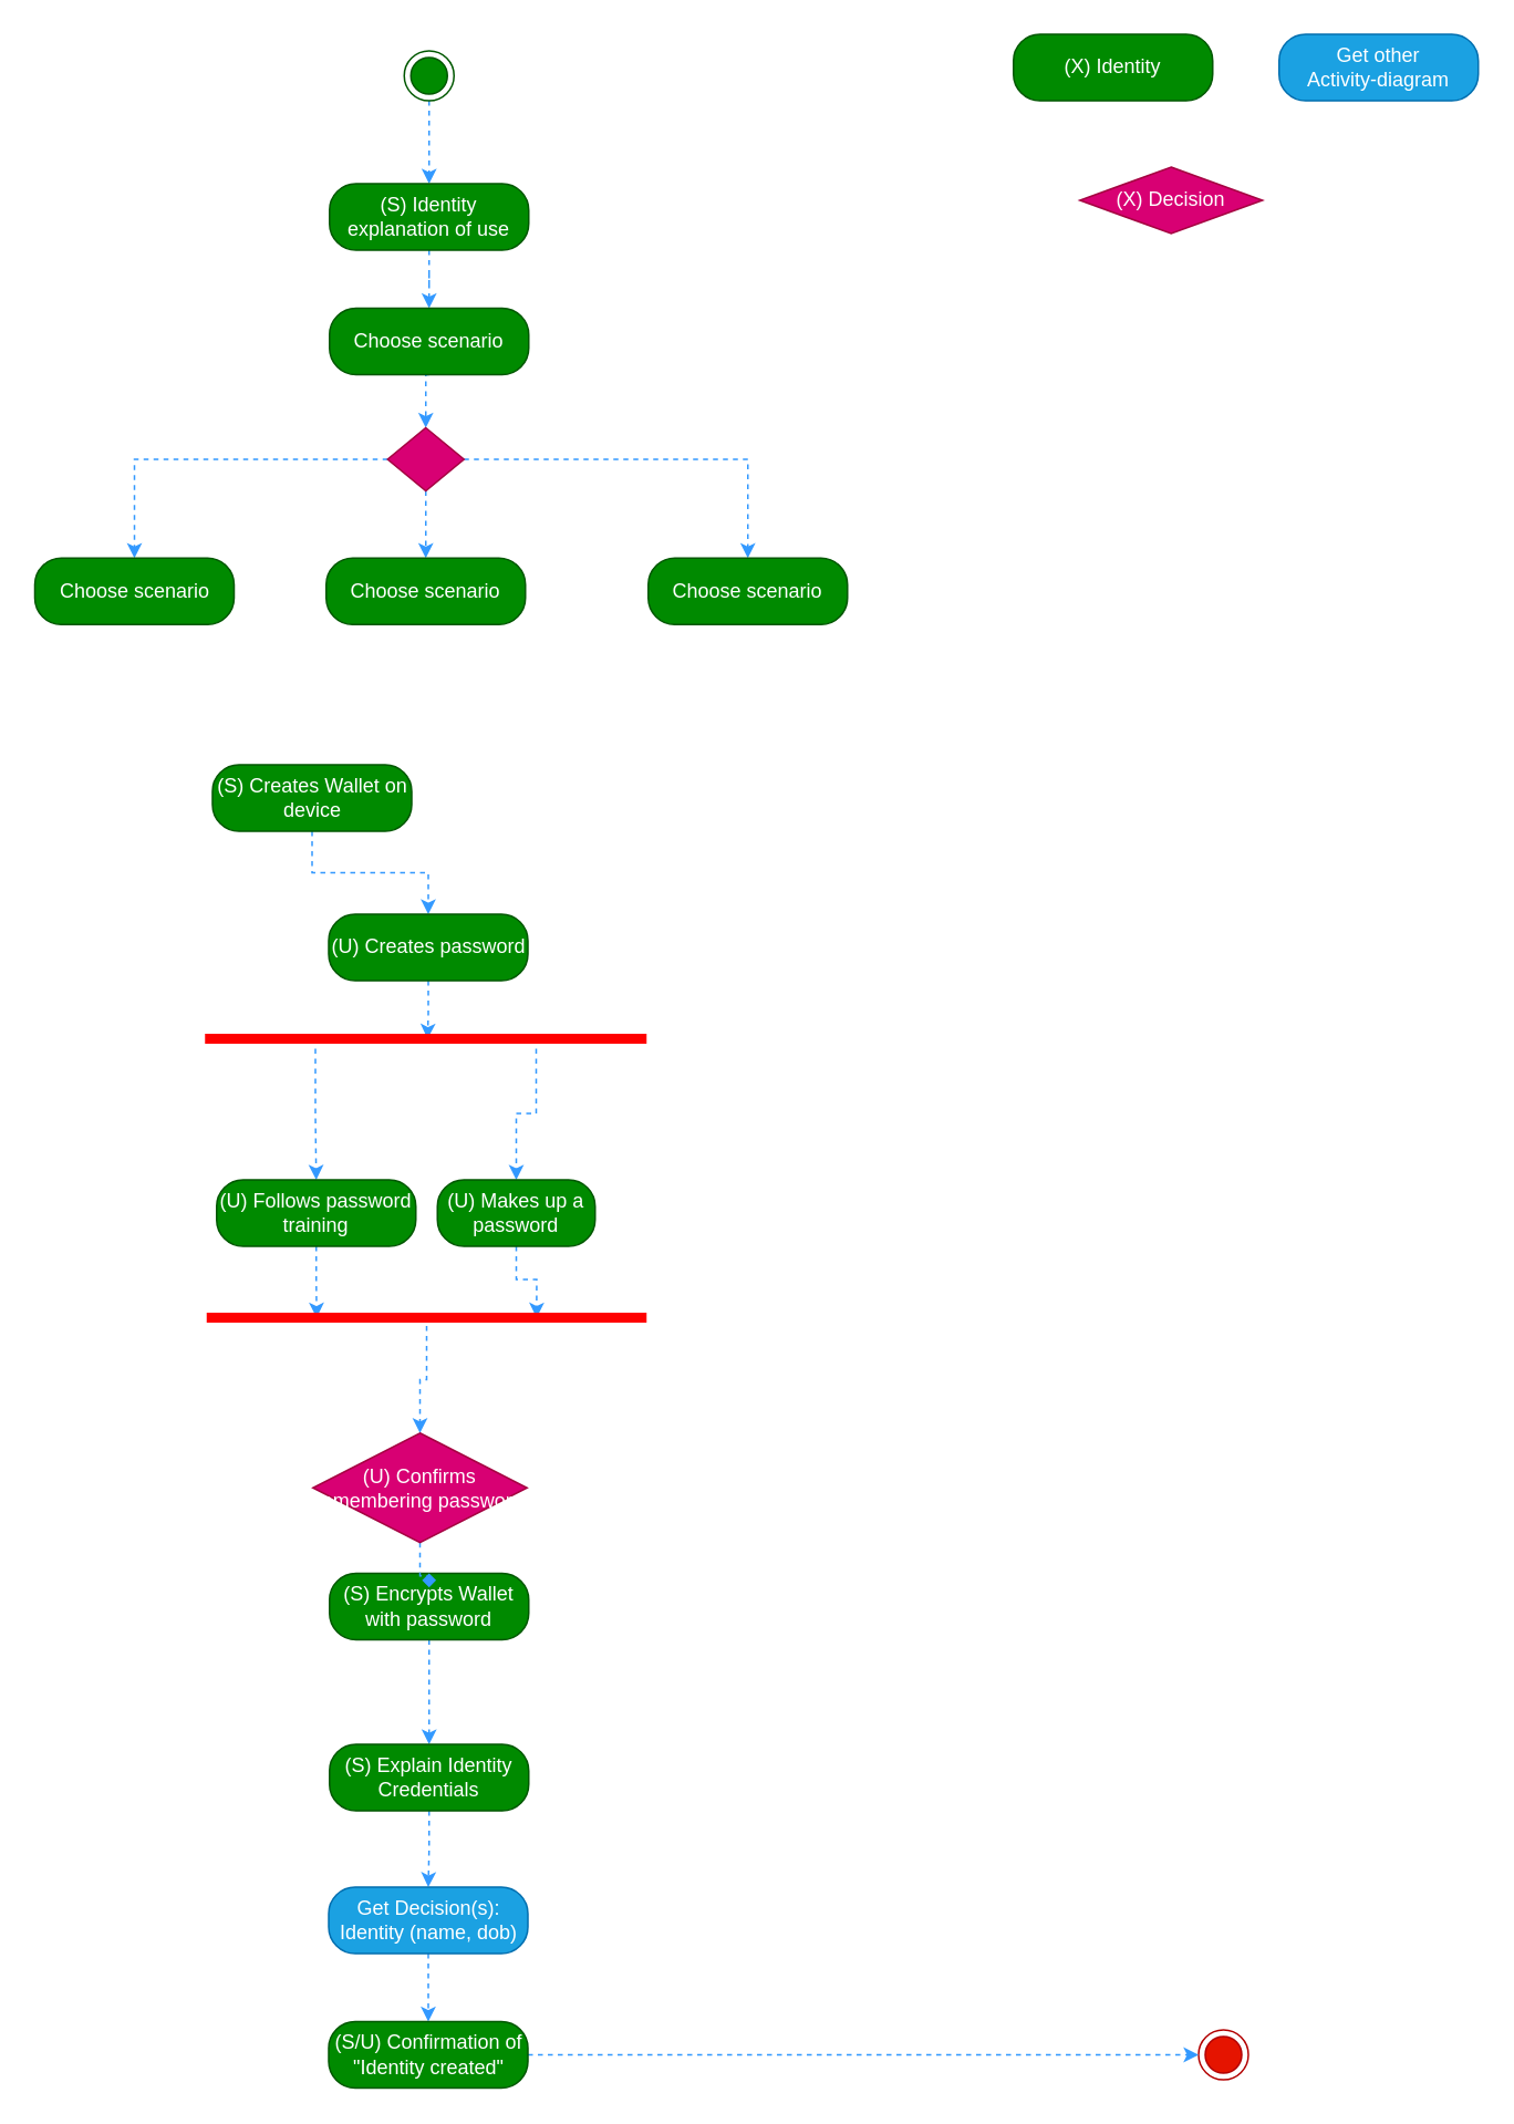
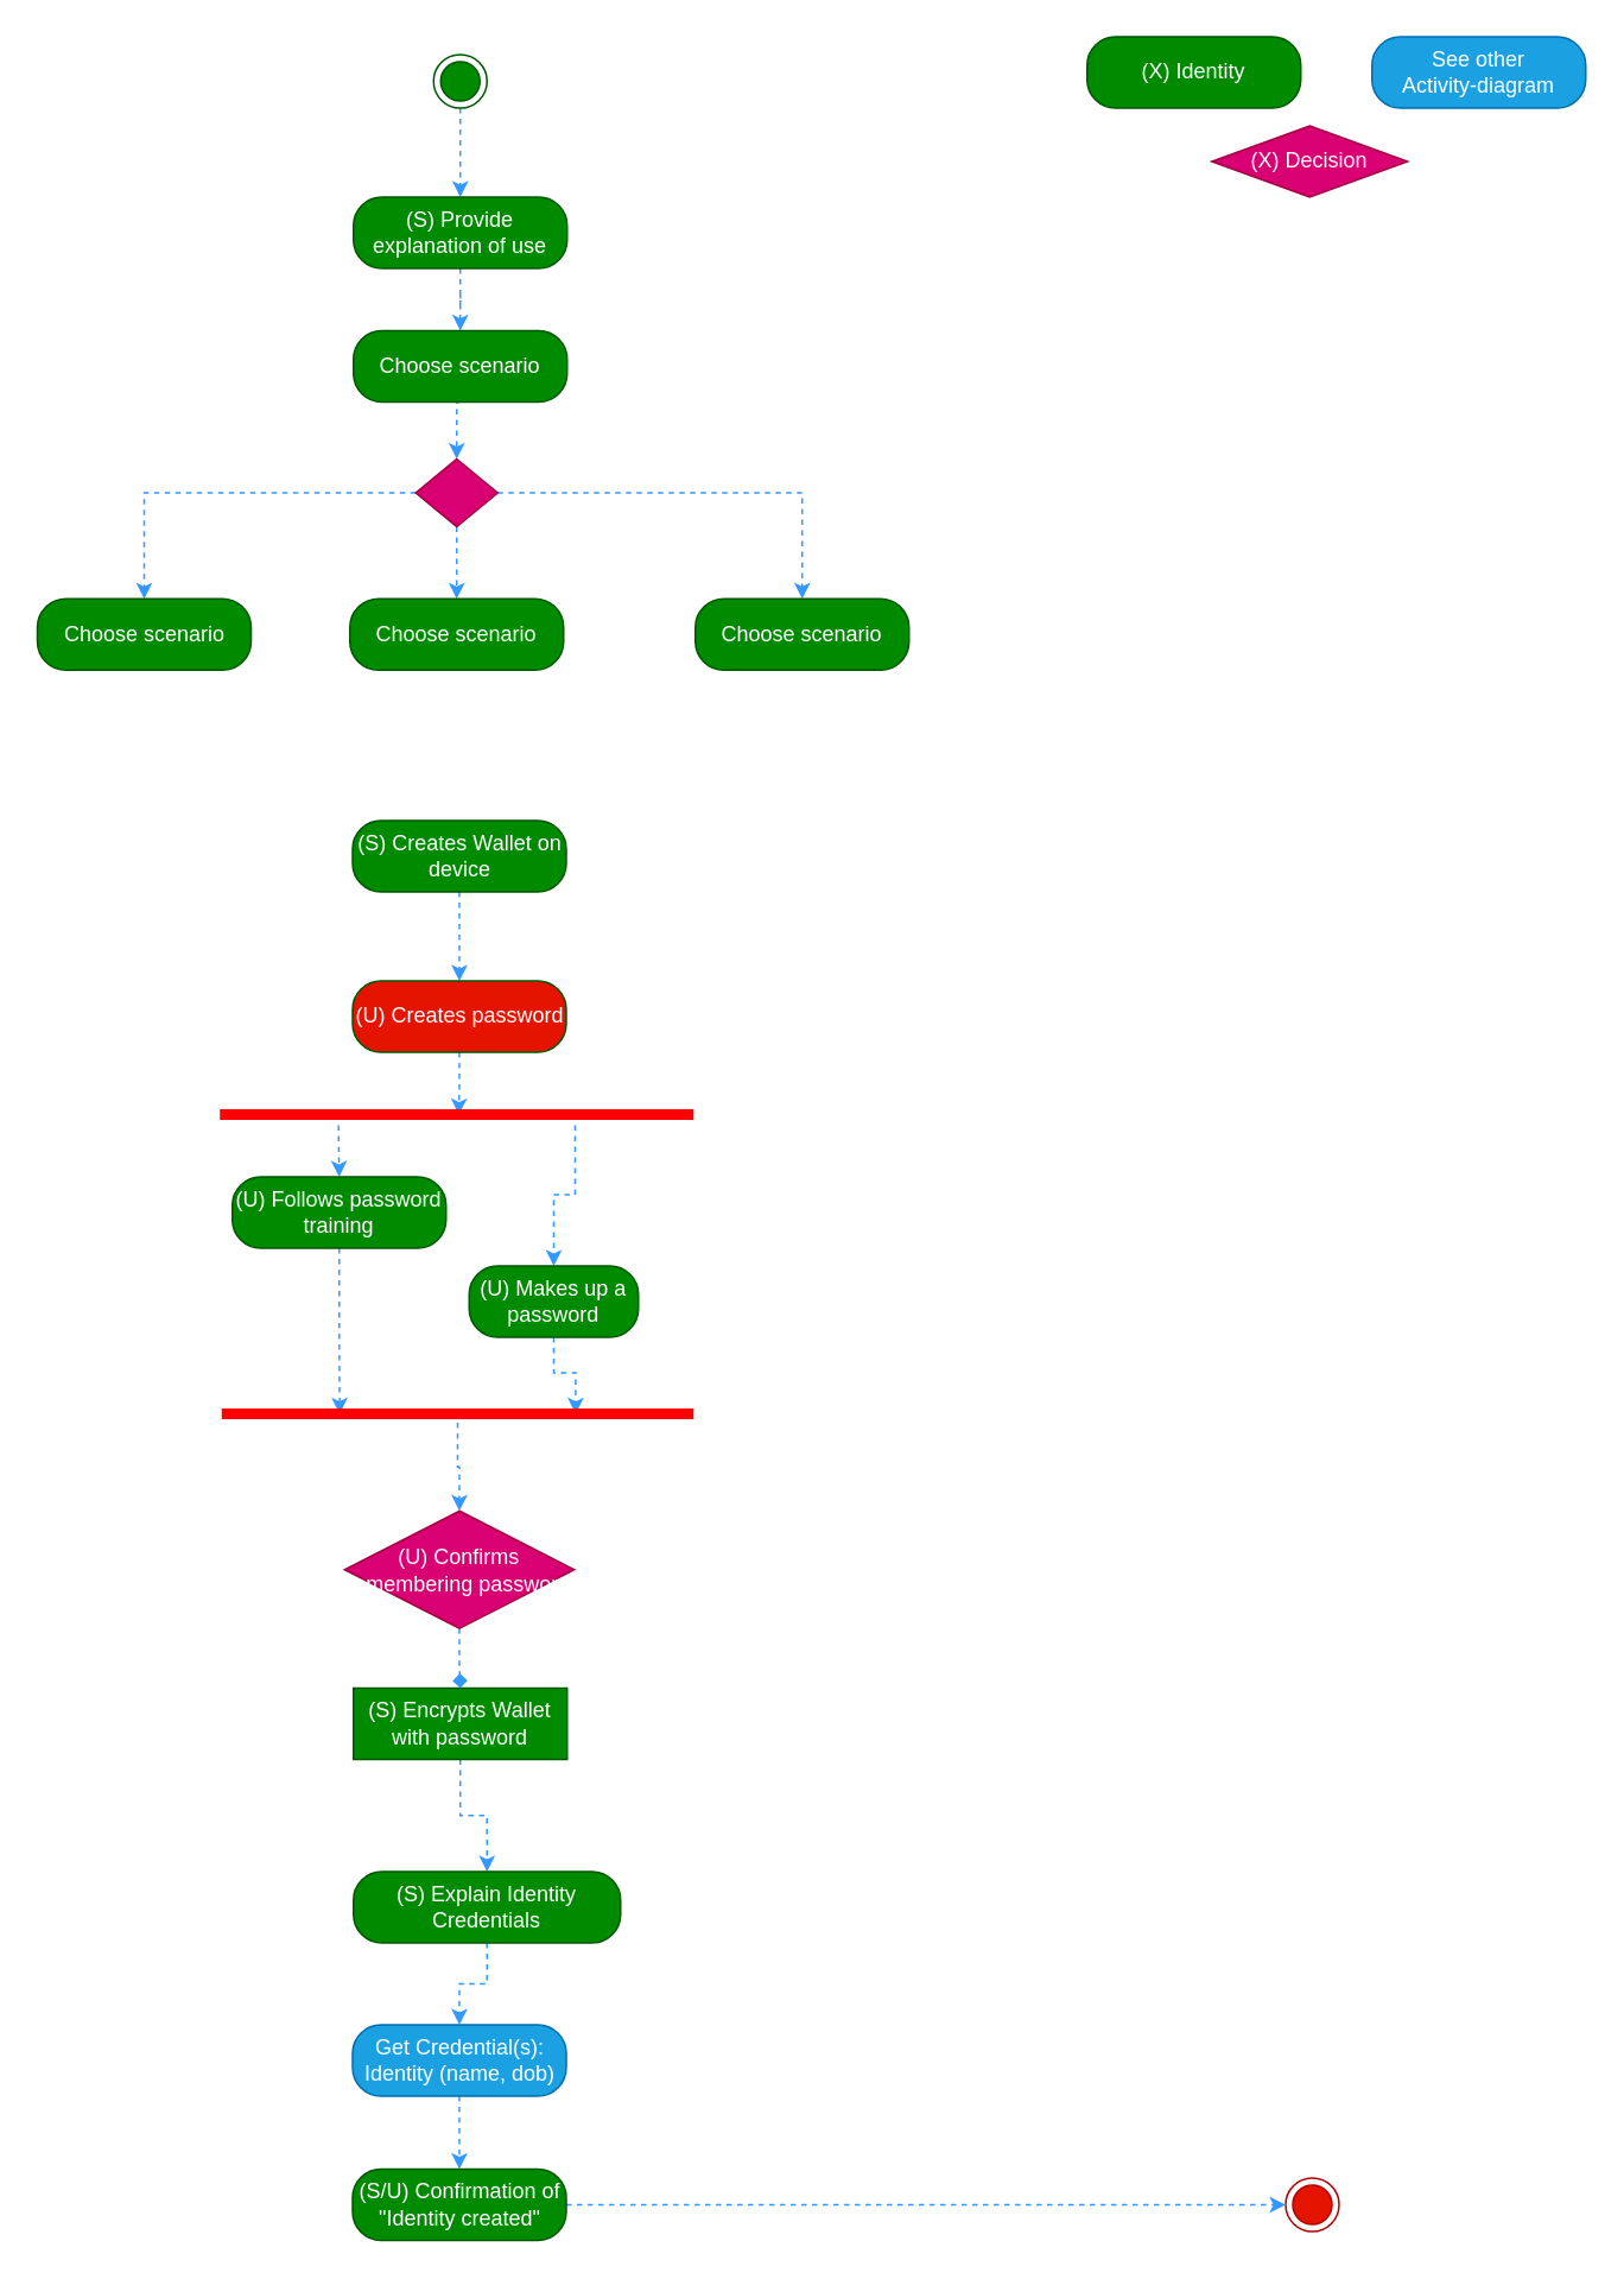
  <mxCell id="0" />
  <mxCell id="1" parent="0" />
  <mxCell id="2" style="edgeStyle=orthogonalEdgeStyle;rounded=0;orthogonalLoop=1;jettySize=auto;html=1;entryX=0.5;entryY=0;entryDx=0;entryDy=0;strokeColor=#3399FF;fontColor=#ffffff;dashed=1;" parent="1" source="3" target="5" edge="1"><mxGeometry relative="1" as="geometry" /></mxCell>
  <mxCell id="3" value="" style="ellipse;html=1;shape=endState;fillColor=#008a00;strokeColor=#005700;fontColor=#ffffff;" parent="1" vertex="1"><mxGeometry x="243" y="30" width="30" height="30" as="geometry" /></mxCell>
  <mxCell id="4" style="edgeStyle=orthogonalEdgeStyle;rounded=0;orthogonalLoop=1;jettySize=auto;html=1;entryX=0.5;entryY=0;entryDx=0;entryDy=0;dashed=1;strokeColor=#3399FF;fontColor=#000000;" parent="1" source="5" target="34" edge="1"><mxGeometry relative="1" as="geometry" /></mxCell>
- <mxCell id="5" value="(S) Identity explanation of use" style="rounded=1;whiteSpace=wrap;html=1;arcSize=40;fillColor=#008a00;strokeColor=#005700;fontColor=#ffffff;" parent="1" vertex="1"><mxGeometry x="198" y="110" width="120" height="40" as="geometry" /></mxCell>
+ <mxCell id="5" value="(S) Provide explanation of use" style="rounded=1;whiteSpace=wrap;html=1;arcSize=40;fillColor=#008a00;strokeColor=#005700;fontColor=#ffffff;" parent="1" vertex="1"><mxGeometry x="198" y="110" width="120" height="40" as="geometry" /></mxCell>
  <mxCell id="6" value="" style="edgeStyle=orthogonalEdgeStyle;rounded=0;orthogonalLoop=1;jettySize=auto;html=1;strokeColor=#3399FF;fontColor=#ffffff;dashed=1;" parent="1" source="7" target="9" edge="1"><mxGeometry relative="1" as="geometry" /></mxCell>
- <mxCell id="7" value="(S) Creates Wallet on device&lt;br&gt;" style="rounded=1;whiteSpace=wrap;html=1;arcSize=40;fillColor=#008a00;strokeColor=#005700;fontColor=#ffffff;" parent="1" vertex="1"><mxGeometry x="127.5" y="460" width="120" height="40" as="geometry" /></mxCell>
+ <mxCell id="7" value="(S) Creates Wallet on device&lt;br&gt;" style="rounded=1;whiteSpace=wrap;html=1;arcSize=40;fillColor=#008a00;strokeColor=#005700;fontColor=#ffffff;" parent="1" vertex="1"><mxGeometry x="197.5" y="460" width="120" height="40" as="geometry" /></mxCell>
  <mxCell id="8" value="" style="edgeStyle=orthogonalEdgeStyle;rounded=0;orthogonalLoop=1;jettySize=auto;html=1;strokeColor=#3399FF;fontColor=#ffffff;entryX=0.504;entryY=0.5;entryDx=0;entryDy=0;entryPerimeter=0;dashed=1;" parent="1" source="9" target="16" edge="1"><mxGeometry relative="1" as="geometry"><mxPoint x="217" y="610" as="targetPoint" /></mxGeometry></mxCell>
- <mxCell id="9" value="(U) Creates password" style="rounded=1;whiteSpace=wrap;html=1;arcSize=40;fillColor=#008a00;strokeColor=#005700;fontColor=#ffffff;" parent="1" vertex="1"><mxGeometry x="197.5" y="550" width="120" height="40" as="geometry" /></mxCell>
- <mxCell id="10" value="Get other&lt;br&gt;Activity-diagram" style="rounded=1;whiteSpace=wrap;html=1;arcSize=40;fillColor=#1ba1e2;strokeColor=#006EAF;fontColor=#ffffff;" parent="1" vertex="1"><mxGeometry x="770" y="20" width="120" height="40" as="geometry" /></mxCell>
+ <mxCell id="9" value="(U) Creates password" style="rounded=1;whiteSpace=wrap;html=1;arcSize=40;fillColor=#e51400;strokeColor=#005700;fontColor=#ffffff;" parent="1" vertex="1"><mxGeometry x="197.5" y="550" width="120" height="40" as="geometry" /></mxCell>
+ <mxCell id="10" value="See other&lt;br&gt;Activity-diagram" style="rounded=1;whiteSpace=wrap;html=1;arcSize=40;fillColor=#1ba1e2;strokeColor=#006EAF;fontColor=#ffffff;" parent="1" vertex="1"><mxGeometry x="770" y="20" width="120" height="40" as="geometry" /></mxCell>
  <mxCell id="11" value="" style="ellipse;html=1;shape=endState;fillColor=#e51400;strokeColor=#B20000;fontColor=#ffffff;" parent="1" vertex="1"><mxGeometry x="721.5" y="1222" width="30" height="30" as="geometry" /></mxCell>
  <mxCell id="12" value="(X) Identity&lt;br&gt;" style="rounded=1;whiteSpace=wrap;html=1;arcSize=40;fillColor=#008a00;strokeColor=#005700;fontColor=#ffffff;" parent="1" vertex="1"><mxGeometry x="610" y="20" width="120" height="40" as="geometry" /></mxCell>
- <mxCell id="13" value="&lt;span&gt;(X) Decision&lt;br&gt;&lt;/span&gt;" style="rhombus;whiteSpace=wrap;html=1;fillColor=#d80073;strokeColor=#A50040;fontColor=#ffffff;" parent="1" vertex="1"><mxGeometry x="650" y="100" width="110" height="40" as="geometry" /></mxCell>
+ <mxCell id="13" value="&lt;span&gt;(X) Decision&lt;br&gt;&lt;/span&gt;" style="rhombus;whiteSpace=wrap;html=1;fillColor=#d80073;strokeColor=#A50040;fontColor=#ffffff;" parent="1" vertex="1"><mxGeometry x="680" y="70" width="110" height="40" as="geometry" /></mxCell>
  <mxCell id="14" style="edgeStyle=orthogonalEdgeStyle;rounded=0;orthogonalLoop=1;jettySize=auto;html=1;exitX=0.25;exitY=0.5;exitDx=0;exitDy=0;exitPerimeter=0;entryX=0.5;entryY=0;entryDx=0;entryDy=0;dashed=1;strokeColor=#3399FF;fontColor=#ffffff;" parent="1" source="16" target="18" edge="1"><mxGeometry relative="1" as="geometry" /></mxCell>
  <mxCell id="15" style="edgeStyle=orthogonalEdgeStyle;rounded=0;orthogonalLoop=1;jettySize=auto;html=1;exitX=0.75;exitY=0.5;exitDx=0;exitDy=0;exitPerimeter=0;entryX=0.5;entryY=0;entryDx=0;entryDy=0;dashed=1;strokeColor=#3399FF;fontColor=#ffffff;" parent="1" source="16" target="20" edge="1"><mxGeometry relative="1" as="geometry" /></mxCell>
  <mxCell id="16" value="" style="shape=line;html=1;strokeWidth=6;strokeColor=#ff0000;fillColor=#008a00;fontColor=#ffffff;" parent="1" vertex="1"><mxGeometry x="123" y="620" width="266" height="10" as="geometry" /></mxCell>
  <mxCell id="17" style="edgeStyle=orthogonalEdgeStyle;rounded=0;orthogonalLoop=1;jettySize=auto;html=1;exitX=0.5;exitY=1;exitDx=0;exitDy=0;entryX=0.25;entryY=0.5;entryDx=0;entryDy=0;entryPerimeter=0;strokeColor=#3399FF;dashed=1;" parent="1" source="18" target="22" edge="1"><mxGeometry relative="1" as="geometry" /></mxCell>
- <mxCell id="18" value="(U) Follows password training" style="rounded=1;whiteSpace=wrap;html=1;arcSize=40;fillColor=#008a00;strokeColor=#005700;fontColor=#ffffff;" parent="1" vertex="1"><mxGeometry x="130" y="710" width="120" height="40" as="geometry" /></mxCell>
+ <mxCell id="18" value="(U) Follows password training" style="rounded=1;whiteSpace=wrap;html=1;arcSize=40;fillColor=#008a00;strokeColor=#005700;fontColor=#ffffff;" parent="1" vertex="1"><mxGeometry x="130" y="660" width="120" height="40" as="geometry" /></mxCell>
  <mxCell id="19" style="edgeStyle=orthogonalEdgeStyle;rounded=0;orthogonalLoop=1;jettySize=auto;html=1;exitX=0.5;exitY=1;exitDx=0;exitDy=0;entryX=0.75;entryY=0.5;entryDx=0;entryDy=0;entryPerimeter=0;strokeColor=#3399FF;dashed=1;" parent="1" source="20" target="22" edge="1"><mxGeometry relative="1" as="geometry" /></mxCell>
  <mxCell id="20" value="(U) Makes up a password" style="rounded=1;whiteSpace=wrap;html=1;arcSize=40;fillColor=#008a00;strokeColor=#005700;fontColor=#ffffff;" parent="1" vertex="1"><mxGeometry x="263" y="710" width="95" height="40" as="geometry" /></mxCell>
  <mxCell id="21" style="edgeStyle=orthogonalEdgeStyle;rounded=0;orthogonalLoop=1;jettySize=auto;html=1;entryX=0.5;entryY=0;entryDx=0;entryDy=0;dashed=1;strokeColor=#3399FF;fontColor=#ffffff;" parent="1" source="22" target="32" edge="1"><mxGeometry relative="1" as="geometry" /></mxCell>
  <mxCell id="22" value="" style="shape=line;html=1;strokeWidth=6;strokeColor=#ff0000;" parent="1" vertex="1"><mxGeometry x="124" y="788" width="265" height="10" as="geometry" /></mxCell>
  <mxCell id="23" style="edgeStyle=orthogonalEdgeStyle;rounded=0;orthogonalLoop=1;jettySize=auto;html=1;entryX=0.5;entryY=0;entryDx=0;entryDy=0;dashed=1;strokeColor=#3399FF;fontColor=#000000;" parent="1" source="24" target="26" edge="1"><mxGeometry relative="1" as="geometry" /></mxCell>
- <mxCell id="24" value="(S) Encrypts Wallet with password&lt;br&gt;" style="rounded=1;whiteSpace=wrap;html=1;arcSize=40;fillColor=#008a00;strokeColor=#005700;fontColor=#ffffff;" parent="1" vertex="1"><mxGeometry x="198" y="947" width="120" height="40" as="geometry" /></mxCell>
+ <mxCell id="24" value="(S) Encrypts Wallet with password&lt;br&gt;" style="whiteSpace=wrap;html=1;arcSize=40;fillColor=#008a00;strokeColor=#005700;fontColor=#ffffff;rounded=0;" parent="1" vertex="1"><mxGeometry x="198" y="947" width="120" height="40" as="geometry" /></mxCell>
  <mxCell id="25" style="edgeStyle=orthogonalEdgeStyle;rounded=0;orthogonalLoop=1;jettySize=auto;html=1;dashed=1;strokeColor=#3399FF;fontColor=#000000;" parent="1" source="26" target="28" edge="1"><mxGeometry relative="1" as="geometry" /></mxCell>
- <mxCell id="26" value="(S) Explain Identity Credentials&lt;br&gt;" style="rounded=1;whiteSpace=wrap;html=1;arcSize=40;fillColor=#008a00;strokeColor=#005700;fontColor=#ffffff;" parent="1" vertex="1"><mxGeometry x="198" y="1050" width="120" height="40" as="geometry" /></mxCell>
+ <mxCell id="26" value="(S) Explain Identity Credentials&lt;br&gt;" style="rounded=1;whiteSpace=wrap;html=1;arcSize=40;fillColor=#008a00;strokeColor=#005700;fontColor=#ffffff;" parent="1" vertex="1"><mxGeometry x="198" y="1050" width="150" height="40" as="geometry" /></mxCell>
  <mxCell id="27" value="" style="edgeStyle=orthogonalEdgeStyle;rounded=0;orthogonalLoop=1;jettySize=auto;html=1;strokeColor=#3399FF;dashed=1;" parent="1" source="28" target="30" edge="1"><mxGeometry relative="1" as="geometry" /></mxCell>
- <mxCell id="28" value="Get Decision(s): Identity (name, dob)&lt;br&gt;" style="rounded=1;whiteSpace=wrap;html=1;arcSize=40;fillColor=#1ba1e2;strokeColor=#006EAF;fontColor=#ffffff;" parent="1" vertex="1"><mxGeometry x="197.5" y="1136" width="120" height="40" as="geometry" /></mxCell>
+ <mxCell id="28" value="Get Credential(s): Identity (name, dob)&lt;br&gt;" style="rounded=1;whiteSpace=wrap;html=1;arcSize=40;fillColor=#1ba1e2;strokeColor=#006EAF;fontColor=#ffffff;" parent="1" vertex="1"><mxGeometry x="197.5" y="1136" width="120" height="40" as="geometry" /></mxCell>
  <mxCell id="29" value="" style="edgeStyle=orthogonalEdgeStyle;rounded=0;orthogonalLoop=1;jettySize=auto;html=1;strokeColor=#3399FF;entryX=0;entryY=0.5;entryDx=0;entryDy=0;dashed=1;" parent="1" source="30" target="11" edge="1"><mxGeometry relative="1" as="geometry"><mxPoint x="395.5" y="1297" as="targetPoint" /></mxGeometry></mxCell>
  <mxCell id="30" value="(S/U) Confirmation of &quot;Identity created&quot;&lt;br&gt;" style="rounded=1;whiteSpace=wrap;html=1;arcSize=40;fillColor=#008a00;strokeColor=#005700;fontColor=#ffffff;" parent="1" vertex="1"><mxGeometry x="197.5" y="1217" width="120" height="40" as="geometry" /></mxCell>
  <mxCell id="31" style="edgeStyle=orthogonalEdgeStyle;rounded=0;orthogonalLoop=1;jettySize=auto;html=1;entryX=0.5;entryY=0;entryDx=0;entryDy=0;dashed=1;strokeColor=#3399FF;fontColor=#ffffff;endArrow=diamond;" parent="1" source="32" target="24" edge="1"><mxGeometry relative="1" as="geometry" /></mxCell>
- <mxCell id="32" value="(U) Confirms remembering password" style="rhombus;whiteSpace=wrap;html=1;fillColor=#d80073;strokeColor=#A50040;fontColor=#ffffff;" parent="1" vertex="1"><mxGeometry x="188" y="862.5" width="129" height="66" as="geometry" /></mxCell>
+ <mxCell id="32" value="(U) Confirms remembering password" style="rhombus;whiteSpace=wrap;html=1;fillColor=#d80073;strokeColor=#A50040;fontColor=#ffffff;" parent="1" vertex="1"><mxGeometry x="193" y="847.5" width="129" height="66" as="geometry" /></mxCell>
  <mxCell id="33" style="edgeStyle=orthogonalEdgeStyle;rounded=0;orthogonalLoop=1;jettySize=auto;html=1;exitX=0.5;exitY=1;exitDx=0;exitDy=0;entryX=0.5;entryY=0;entryDx=0;entryDy=0;dashed=1;strokeColor=#3399FF;fontColor=#000000;" parent="1" source="34" target="38" edge="1"><mxGeometry relative="1" as="geometry" /></mxCell>
  <mxCell id="34" value="Choose scenario&lt;br&gt;" style="rounded=1;whiteSpace=wrap;html=1;arcSize=40;fillColor=#008a00;strokeColor=#005700;fontColor=#ffffff;" parent="1" vertex="1"><mxGeometry x="198" y="185" width="120" height="40" as="geometry" /></mxCell>
  <mxCell id="35" style="edgeStyle=orthogonalEdgeStyle;rounded=0;orthogonalLoop=1;jettySize=auto;html=1;exitX=1;exitY=0.5;exitDx=0;exitDy=0;entryX=0.5;entryY=0;entryDx=0;entryDy=0;dashed=1;strokeColor=#3399FF;fontColor=#000000;" parent="1" source="38" target="39" edge="1"><mxGeometry relative="1" as="geometry" /></mxCell>
  <mxCell id="36" style="edgeStyle=orthogonalEdgeStyle;rounded=0;orthogonalLoop=1;jettySize=auto;html=1;entryX=0.5;entryY=0;entryDx=0;entryDy=0;dashed=1;strokeColor=#3399FF;fontColor=#000000;" parent="1" source="38" target="40" edge="1"><mxGeometry relative="1" as="geometry" /></mxCell>
  <mxCell id="37" style="edgeStyle=orthogonalEdgeStyle;rounded=0;orthogonalLoop=1;jettySize=auto;html=1;exitX=0;exitY=0.5;exitDx=0;exitDy=0;entryX=0.5;entryY=0;entryDx=0;entryDy=0;dashed=1;strokeColor=#3399FF;fontColor=#000000;" parent="1" source="38" target="41" edge="1"><mxGeometry relative="1" as="geometry" /></mxCell>
  <mxCell id="38" value="" style="rhombus;whiteSpace=wrap;html=1;fillColor=#d80073;strokeColor=#A50040;fontColor=#ffffff;" parent="1" vertex="1"><mxGeometry x="233" y="257" width="46" height="38" as="geometry" /></mxCell>
  <mxCell id="39" value="Choose scenario&lt;br&gt;" style="rounded=1;whiteSpace=wrap;html=1;arcSize=40;fillColor=#008a00;strokeColor=#005700;fontColor=#ffffff;" parent="1" vertex="1"><mxGeometry x="390" y="335.5" width="120" height="40" as="geometry" /></mxCell>
  <mxCell id="40" value="Choose scenario&lt;br&gt;" style="rounded=1;whiteSpace=wrap;html=1;arcSize=40;fillColor=#008a00;strokeColor=#005700;fontColor=#ffffff;" parent="1" vertex="1"><mxGeometry x="196" y="335.5" width="120" height="40" as="geometry" /></mxCell>
  <mxCell id="41" value="Choose scenario&lt;br&gt;" style="rounded=1;whiteSpace=wrap;html=1;arcSize=40;fillColor=#008a00;strokeColor=#005700;fontColor=#ffffff;" parent="1" vertex="1"><mxGeometry x="20.5" y="335.5" width="120" height="40" as="geometry" /></mxCell>
